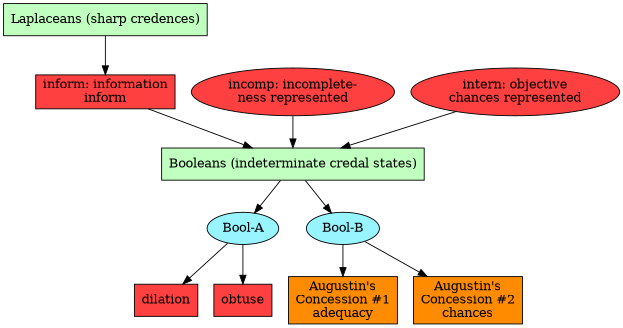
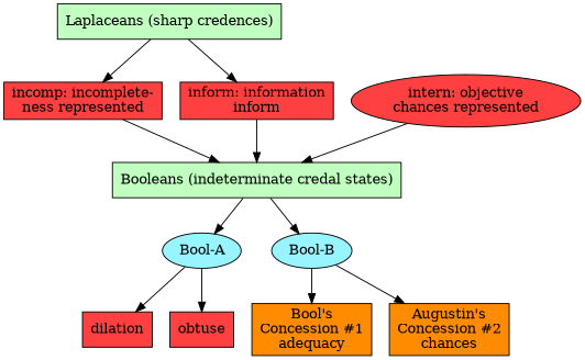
  digraph {
    concentrate=true
    node [fillcolor=brown1 shape=box style=filled]
    n1 [fillcolor=darkseagreen1 label="Laplaceans (sharp credences)"]
-   n2 [label="incomp: incomplete-\nness represented" shape=ellipse]
+   n2 [label="incomp: incomplete-\nness represented"]
    n3 [label="inform: information\ninform"]
    n4 [label="intern: objective\nchances represented" shape=ellipse]
    n5 [fillcolor=darkseagreen1 label="Booleans (indeterminate credal states)"]
    n6 [fillcolor=cadetblue1 label="Bool-A" shape=""]
    n7 [fillcolor=cadetblue1 label="Bool-B" shape=""]
    n8 [label=dilation]
    n9 [label=obtuse]
-   n10 [fillcolor=darkorange label="Augustin's\nConcession #1\nadequacy"]
+   n10 [fillcolor=darkorange label="Bool's\nConcession #1\nadequacy"]
    n11 [fillcolor=darkorange label="Augustin's\nConcession #2\nchances"]
+   n1 -> n2
    n1 -> n3
    n2 -> n5
    n3 -> n5
    n4 -> n5
    n5 -> n6
    n5 -> n7
    n6 -> n8
    n6 -> n9
    n7 -> n10
    n7 -> n11
  }
